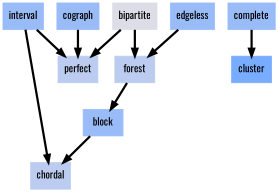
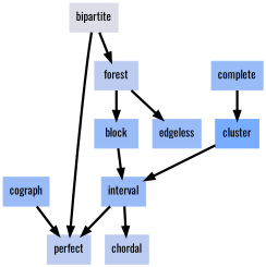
  digraph {
    fontname=Oswald
    node [color="#99bcf8" fontname=Oswald shape=box style=filled]
    edge [decorate=true fontname=Oswald lblstyle="above, sloped" penwidth=3.0 weight=100]
    n1 [color="#bbccf0" label=chordal]
    n2 [color="#bbccf0" label=perfect]
    n3 [color="#78acff" label=cluster]
    n4 [label=interval]
    n5 [label=cograph]
    n6 [label=block]
    n7 [color="#dddde8" label=bipartite]
    n8 [color="#bbccf0" label=forest]
    n9 [label=complete]
    n10 [label=edgeless]
+   n3 -> n4
    n4 -> n1
    n4 -> n2
    n5 -> n2
-   n6 -> n1
+   n6 -> n4
    n7 -> n2
    n7 -> n8
    n8 -> n6
    n9 -> n3
-   n10 -> n8
+   n8 -> n10
  }
